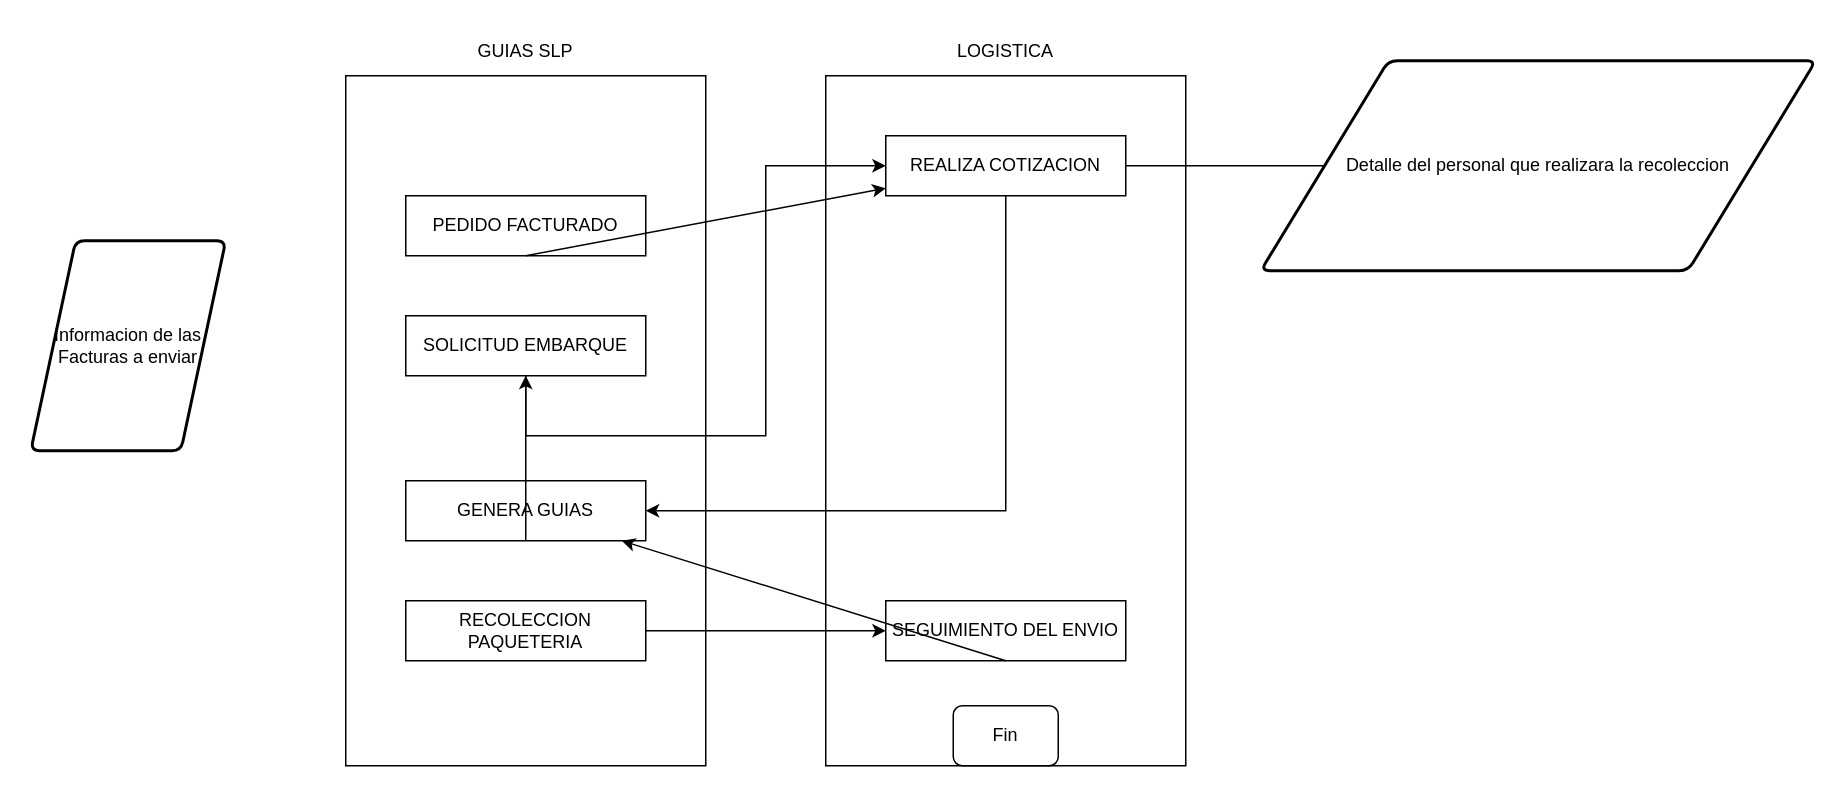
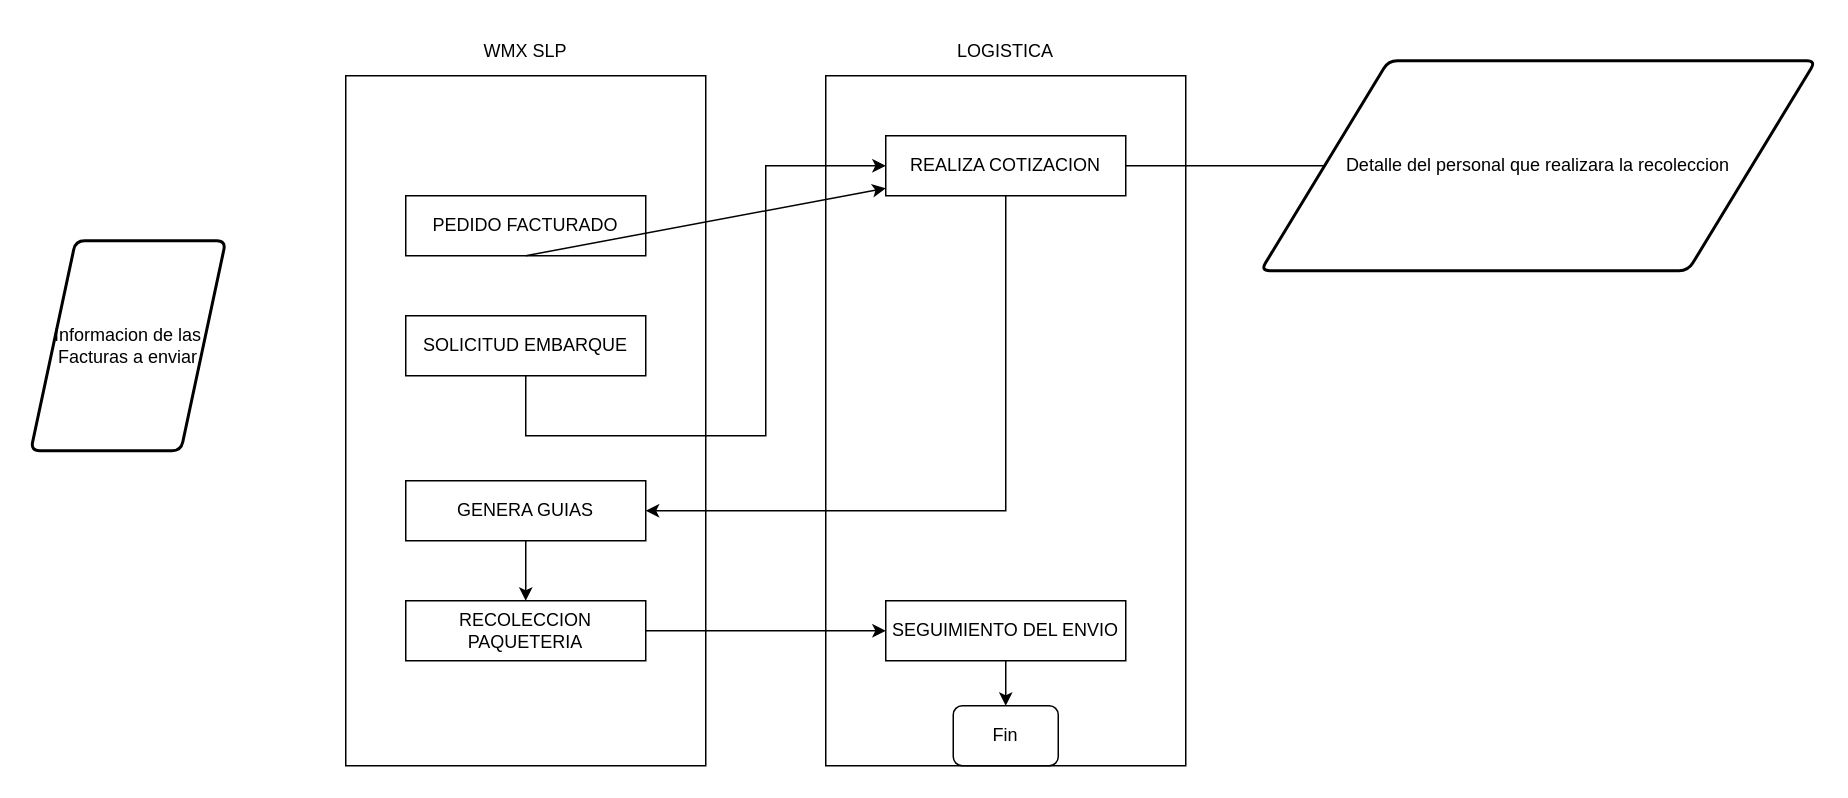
  <mxCell id="0" />
  <mxCell id="1" parent="0" />
  <mxCell id="2" value="" style="rounded=0;whiteSpace=wrap;html=1;fillColor=none;" vertex="1" parent="1"><mxGeometry x="230" y="50" width="240" height="460" as="geometry" /></mxCell>
  <mxCell id="3" value="PEDIDO FACTURADO" style="rounded=0;whiteSpace=wrap;html=1;" vertex="1" parent="1"><mxGeometry x="270" y="130" width="160" height="40" as="geometry" /></mxCell>
- <mxCell id="4" value="GUIAS SLP" style="text;html=1;whiteSpace=wrap;overflow=hidden;rounded=0;align=center;" vertex="1" parent="1"><mxGeometry x="230" y="20" width="240" height="30" as="geometry" /></mxCell>
+ <mxCell id="4" value="WMX SLP" style="text;html=1;whiteSpace=wrap;overflow=hidden;rounded=0;align=center;" vertex="1" parent="1"><mxGeometry x="230" y="20" width="240" height="30" as="geometry" /></mxCell>
  <mxCell id="5" value="SOLICITUD EMBARQUE" style="rounded=0;whiteSpace=wrap;html=1;" vertex="1" parent="1"><mxGeometry x="270" y="210" width="160" height="40" as="geometry" /></mxCell>
  <mxCell id="6" value="Informacion de las Facturas a enviar" style="shape=parallelogram;html=1;strokeWidth=2;perimeter=parallelogramPerimeter;whiteSpace=wrap;rounded=1;arcSize=12;size=0.23;" vertex="1" parent="1"><mxGeometry x="20" y="160" width="130" height="140" as="geometry" /></mxCell>
  <mxCell id="7" value="" style="rounded=0;whiteSpace=wrap;html=1;fillColor=none;" vertex="1" parent="1"><mxGeometry x="550" y="50" width="240" height="460" as="geometry" /></mxCell>
  <mxCell id="8" value="LOGISTICA" style="text;html=1;whiteSpace=wrap;overflow=hidden;rounded=0;align=center;" vertex="1" parent="1"><mxGeometry x="550" y="20" width="240" height="30" as="geometry" /></mxCell>
  <mxCell id="9" value="REALIZA COTIZACION" style="rounded=0;whiteSpace=wrap;html=1;" vertex="1" parent="1"><mxGeometry x="590" y="90" width="160" height="40" as="geometry" /></mxCell>
  <mxCell id="10" value="" style="endArrow=classic;html=1;rounded=0;exitX=0.5;exitY=1;exitDx=0;exitDy=0;" edge="1" parent="1" source="3" target="9"><mxGeometry width="50" height="50" relative="1" as="geometry"><mxPoint x="320" y="260" as="sourcePoint" /><mxPoint x="370" y="210" as="targetPoint" /></mxGeometry></mxCell>
  <mxCell id="11" value="" style="endArrow=classic;html=1;rounded=0;entryX=0;entryY=0.5;entryDx=0;entryDy=0;exitX=0.5;exitY=1;exitDx=0;exitDy=0;" edge="1" parent="1" source="5" target="9"><mxGeometry width="50" height="50" relative="1" as="geometry"><mxPoint x="320" y="260" as="sourcePoint" /><mxPoint x="370" y="210" as="targetPoint" /><Array as="points"><mxPoint x="350" y="290" /><mxPoint x="510" y="290" /><mxPoint x="510" y="110" /></Array></mxGeometry></mxCell>
  <mxCell id="12" value="" style="endArrow=classic;html=1;rounded=0;exitX=0.5;exitY=1;exitDx=0;exitDy=0;entryX=1;entryY=0.5;entryDx=0;entryDy=0;" edge="1" parent="1" source="9" target="13"><mxGeometry width="50" height="50" relative="1" as="geometry"><mxPoint x="320" y="260" as="sourcePoint" /><mxPoint x="480" y="-60" as="targetPoint" /><Array as="points"><mxPoint x="670" y="340" /></Array></mxGeometry></mxCell>
  <mxCell id="13" value="GENERA GUIAS" style="rounded=0;whiteSpace=wrap;html=1;" vertex="1" parent="1"><mxGeometry x="270" y="320" width="160" height="40" as="geometry" /></mxCell>
  <mxCell id="14" value="Detalle del personal que realizara la recoleccion " style="shape=parallelogram;html=1;strokeWidth=2;perimeter=parallelogramPerimeter;whiteSpace=wrap;rounded=1;arcSize=12;size=0.23;" vertex="1" parent="1"><mxGeometry x="840" y="40" width="370" height="140" as="geometry" /></mxCell>
  <mxCell id="15" value="" style="endArrow=none;html=1;rounded=0;exitX=1;exitY=0.5;exitDx=0;exitDy=0;entryX=0;entryY=0.5;entryDx=0;entryDy=0;" edge="1" parent="1" source="9" target="14"><mxGeometry width="50" height="50" relative="1" as="geometry"><mxPoint x="930" y="170" as="sourcePoint" /><mxPoint x="1060" y="170" as="targetPoint" /></mxGeometry></mxCell>
- <mxCell id="16" value="" style="endArrow=classic;html=1;rounded=0;exitX=0.5;exitY=1;exitDx=0;exitDy=0;" edge="1" parent="1" source="13" target="5"><mxGeometry width="50" height="50" relative="1" as="geometry"><mxPoint x="350" y="370" as="sourcePoint" /><mxPoint x="290" y="610" as="targetPoint" /></mxGeometry></mxCell>
+ <mxCell id="16" value="" style="endArrow=classic;html=1;rounded=0;entryX=0.5;entryY=0;entryDx=0;entryDy=0;exitX=0.5;exitY=1;exitDx=0;exitDy=0;" edge="1" parent="1" source="13" target="17"><mxGeometry width="50" height="50" relative="1" as="geometry"><mxPoint x="350" y="370" as="sourcePoint" /><mxPoint x="290" y="610" as="targetPoint" /></mxGeometry></mxCell>
  <mxCell id="17" value="RECOLECCION PAQUETERIA" style="rounded=0;whiteSpace=wrap;html=1;" vertex="1" parent="1"><mxGeometry x="270" y="400" width="160" height="40" as="geometry" /></mxCell>
  <mxCell id="18" value="" style="endArrow=classic;html=1;rounded=0;exitX=1;exitY=0.5;exitDx=0;exitDy=0;entryX=0;entryY=0.5;entryDx=0;entryDy=0;" edge="1" parent="1" source="17" target="19"><mxGeometry width="50" height="50" relative="1" as="geometry"><mxPoint x="550" y="370" as="sourcePoint" /><mxPoint x="600" y="320" as="targetPoint" /></mxGeometry></mxCell>
  <mxCell id="19" value="SEGUIMIENTO DEL ENVIO" style="rounded=0;whiteSpace=wrap;html=1;" vertex="1" parent="1"><mxGeometry x="590" y="400" width="160" height="40" as="geometry" /></mxCell>
  <mxCell id="20" value="Fin" style="whiteSpace=wrap;html=1;rounded=1;" vertex="1" parent="1"><mxGeometry x="635" y="470" width="70" height="40" as="geometry" /></mxCell>
- <mxCell id="21" value="" style="endArrow=classic;html=1;rounded=0;exitX=0.5;exitY=1;exitDx=0;exitDy=0;" edge="1" parent="1" source="19" target="13"><mxGeometry width="50" height="50" relative="1" as="geometry"><mxPoint x="550" y="370" as="sourcePoint" /><mxPoint x="600" y="320" as="targetPoint" /></mxGeometry></mxCell>
+ <mxCell id="21" value="" style="endArrow=classic;html=1;rounded=0;exitX=0.5;exitY=1;exitDx=0;exitDy=0;" edge="1" parent="1" source="19" target="20"><mxGeometry width="50" height="50" relative="1" as="geometry"><mxPoint x="550" y="370" as="sourcePoint" /><mxPoint x="600" y="320" as="targetPoint" /></mxGeometry></mxCell>
